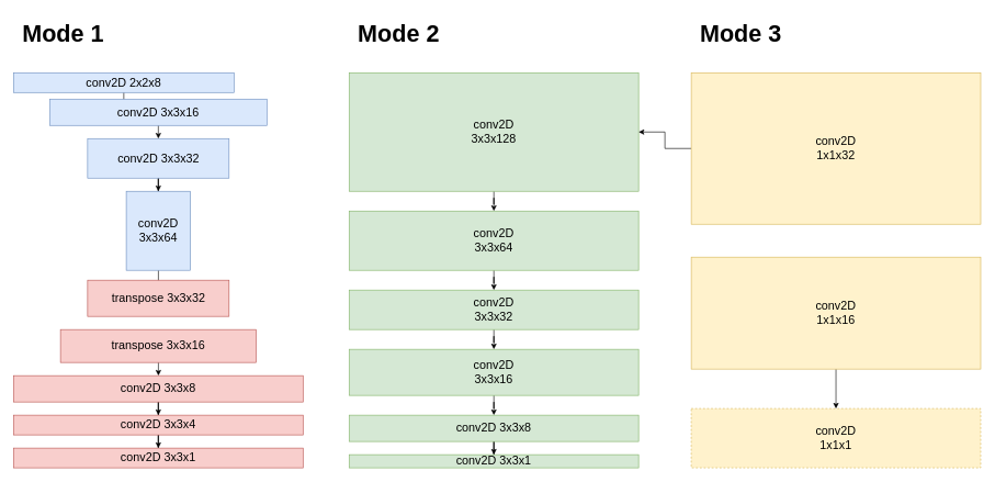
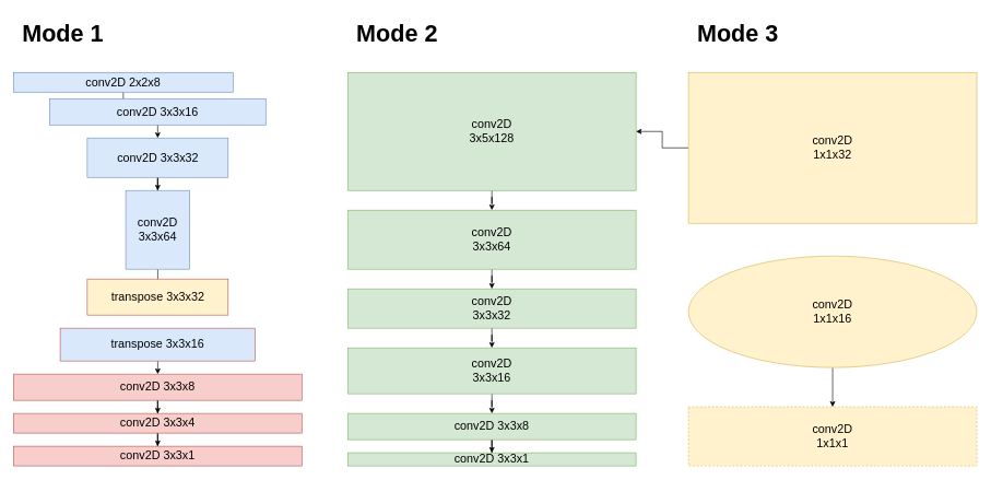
  <mxCell id="0" />
  <mxCell id="1" parent="0" />
  <mxCell id="2" style="edgeStyle=orthogonalEdgeStyle;rounded=0;orthogonalLoop=1;jettySize=auto;html=1;exitX=0.5;exitY=1;exitDx=0;exitDy=0;entryX=0.5;entryY=0;entryDx=0;entryDy=0;fontSize=18;" parent="1" source="3" target="5" edge="1"><mxGeometry relative="1" as="geometry" /></mxCell>
  <mxCell id="3" value="conv2D 2x2x8" style="rounded=0;whiteSpace=wrap;html=1;fillColor=#dae8fc;strokeColor=#6c8ebf;fontSize=18;" parent="1" vertex="1"><mxGeometry x="20" y="110" width="335" height="30" as="geometry" /></mxCell>
  <mxCell id="4" style="edgeStyle=orthogonalEdgeStyle;rounded=0;orthogonalLoop=1;jettySize=auto;html=1;exitX=0.5;exitY=1;exitDx=0;exitDy=0;entryX=0.5;entryY=0;entryDx=0;entryDy=0;fontSize=18;" parent="1" source="5" target="7" edge="1"><mxGeometry relative="1" as="geometry" /></mxCell>
  <mxCell id="5" value="conv2D 3x3x16" style="rounded=0;whiteSpace=wrap;html=1;fillColor=#dae8fc;strokeColor=#6c8ebf;fontSize=18;" parent="1" vertex="1"><mxGeometry x="75" y="150" width="330" height="40" as="geometry" /></mxCell>
  <mxCell id="6" style="edgeStyle=orthogonalEdgeStyle;rounded=0;orthogonalLoop=1;jettySize=auto;html=1;entryX=0.5;entryY=0;entryDx=0;entryDy=0;fontSize=18;" parent="1" source="7" target="9" edge="1"><mxGeometry relative="1" as="geometry" /></mxCell>
  <mxCell id="7" value="conv2D 3x3x32" style="rounded=0;whiteSpace=wrap;html=1;fillColor=#dae8fc;strokeColor=#6c8ebf;fontSize=18;" parent="1" vertex="1"><mxGeometry x="132.5" y="210" width="215" height="60" as="geometry" /></mxCell>
  <mxCell id="8" style="edgeStyle=orthogonalEdgeStyle;rounded=0;orthogonalLoop=1;jettySize=auto;html=1;entryX=0.5;entryY=0;entryDx=0;entryDy=0;fontSize=18;" parent="1" source="9" target="10" edge="1"><mxGeometry relative="1" as="geometry" /></mxCell>
  <mxCell id="9" value="conv2D&lt;br&gt;3x3x64" style="rounded=0;whiteSpace=wrap;html=1;fillColor=#dae8fc;strokeColor=#6c8ebf;fontSize=18;" parent="1" vertex="1"><mxGeometry x="191.25" y="290" width="97.5" height="120" as="geometry" /></mxCell>
- <mxCell id="10" value="&lt;font style=&quot;font-size: 18px;&quot;&gt;transpose&amp;nbsp;3x3x32&lt;/font&gt;" style="rounded=0;whiteSpace=wrap;html=1;fillColor=#f8cecc;strokeColor=#b85450;fontSize=18;" parent="1" vertex="1"><mxGeometry x="132.5" y="425" width="215" height="55" as="geometry" /></mxCell>
+ <mxCell id="10" value="&lt;font style=&quot;font-size: 18px;&quot;&gt;transpose&amp;nbsp;3x3x32&lt;/font&gt;" style="rounded=0;whiteSpace=wrap;html=1;fillColor=#fff2cc;strokeColor=#b85450;fontSize=18;" parent="1" vertex="1"><mxGeometry x="132.5" y="425" width="215" height="55" as="geometry" /></mxCell>
  <mxCell id="11" style="edgeStyle=orthogonalEdgeStyle;rounded=0;orthogonalLoop=1;jettySize=auto;html=1;entryX=0.5;entryY=0;entryDx=0;entryDy=0;fontSize=18;" parent="1" source="12" target="14" edge="1"><mxGeometry relative="1" as="geometry" /></mxCell>
- <mxCell id="12" value="&lt;font style=&quot;font-size: 18px;&quot;&gt;transpose 3x3x16&lt;/font&gt;" style="rounded=0;whiteSpace=wrap;html=1;fillColor=#f8cecc;strokeColor=#b85450;fontSize=18;" parent="1" vertex="1"><mxGeometry x="91.25" y="500" width="297.5" height="50" as="geometry" /></mxCell>
+ <mxCell id="12" value="&lt;font style=&quot;font-size: 18px;&quot;&gt;transpose 3x3x16&lt;/font&gt;" style="rounded=0;whiteSpace=wrap;html=1;fillColor=#dae8fc;strokeColor=#b85450;fontSize=18;" parent="1" vertex="1"><mxGeometry x="91.25" y="500" width="297.5" height="50" as="geometry" /></mxCell>
  <mxCell id="13" style="edgeStyle=orthogonalEdgeStyle;rounded=0;orthogonalLoop=1;jettySize=auto;html=1;entryX=0.5;entryY=0;entryDx=0;entryDy=0;fontSize=18;" parent="1" source="14" target="16" edge="1"><mxGeometry relative="1" as="geometry" /></mxCell>
  <mxCell id="14" value="conv2D 3x3x8" style="rounded=0;whiteSpace=wrap;html=1;fillColor=#f8cecc;strokeColor=#b85450;fontSize=18;" parent="1" vertex="1"><mxGeometry x="20" y="570" width="440" height="40" as="geometry" /></mxCell>
  <mxCell id="15" style="edgeStyle=orthogonalEdgeStyle;rounded=0;orthogonalLoop=1;jettySize=auto;html=1;entryX=0.5;entryY=0;entryDx=0;entryDy=0;fontSize=18;" edge="1" parent="1" source="16" target="36"><mxGeometry relative="1" as="geometry" /></mxCell>
  <mxCell id="16" value="conv2D 3x3x4" style="rounded=0;whiteSpace=wrap;html=1;fillColor=#f8cecc;strokeColor=#b85450;fontSize=18;" parent="1" vertex="1"><mxGeometry x="20" y="630" width="440" height="30" as="geometry" /></mxCell>
  <mxCell id="17" style="edgeStyle=orthogonalEdgeStyle;rounded=0;orthogonalLoop=1;jettySize=auto;html=1;entryX=0.5;entryY=0;entryDx=0;entryDy=0;fontSize=18;" parent="1" source="18" target="20" edge="1"><mxGeometry relative="1" as="geometry" /></mxCell>
- <mxCell id="18" value="&lt;font style=&quot;font-size: 18px;&quot;&gt;conv2D&lt;br&gt;3x3x128&lt;/font&gt;" style="rounded=0;whiteSpace=wrap;html=1;fillColor=#d5e8d4;strokeColor=#82b366;fontSize=18;" parent="1" vertex="1"><mxGeometry x="530" y="110" width="440" height="180" as="geometry" /></mxCell>
+ <mxCell id="18" value="&lt;font style=&quot;font-size: 18px;&quot;&gt;conv2D&lt;br&gt;3x5x128&lt;/font&gt;" style="rounded=0;whiteSpace=wrap;html=1;fillColor=#d5e8d4;strokeColor=#82b366;fontSize=18;" parent="1" vertex="1"><mxGeometry x="530" y="110" width="440" height="180" as="geometry" /></mxCell>
  <mxCell id="19" style="edgeStyle=orthogonalEdgeStyle;rounded=0;orthogonalLoop=1;jettySize=auto;html=1;entryX=0.5;entryY=0;entryDx=0;entryDy=0;fontSize=18;" parent="1" source="20" target="22" edge="1"><mxGeometry relative="1" as="geometry" /></mxCell>
  <mxCell id="20" value="&lt;font style=&quot;font-size: 18px;&quot;&gt;conv2D&lt;br&gt;3x3x64&lt;/font&gt;" style="rounded=0;whiteSpace=wrap;html=1;fillColor=#d5e8d4;strokeColor=#82b366;fontSize=18;" parent="1" vertex="1"><mxGeometry x="530" y="320" width="440" height="90" as="geometry" /></mxCell>
  <mxCell id="21" style="edgeStyle=orthogonalEdgeStyle;rounded=0;orthogonalLoop=1;jettySize=auto;html=1;fontSize=18;" parent="1" source="22" target="24" edge="1"><mxGeometry relative="1" as="geometry" /></mxCell>
  <mxCell id="22" value="&lt;font style=&quot;font-size: 18px;&quot;&gt;conv2D&lt;br&gt;3x3x32&lt;/font&gt;" style="rounded=0;whiteSpace=wrap;html=1;fillColor=#d5e8d4;strokeColor=#82b366;fontSize=18;" parent="1" vertex="1"><mxGeometry x="530" y="440" width="440" height="60" as="geometry" /></mxCell>
  <mxCell id="23" style="edgeStyle=orthogonalEdgeStyle;rounded=0;orthogonalLoop=1;jettySize=auto;html=1;entryX=0.5;entryY=0;entryDx=0;entryDy=0;fontSize=18;" parent="1" source="24" target="26" edge="1"><mxGeometry relative="1" as="geometry" /></mxCell>
  <mxCell id="24" value="&lt;font style=&quot;font-size: 18px;&quot;&gt;conv2D&lt;br&gt;3x3x16&lt;/font&gt;" style="rounded=0;whiteSpace=wrap;html=1;fillColor=#d5e8d4;strokeColor=#82b366;fontSize=18;" parent="1" vertex="1"><mxGeometry x="530" y="530" width="440" height="70" as="geometry" /></mxCell>
  <mxCell id="25" style="edgeStyle=orthogonalEdgeStyle;rounded=0;orthogonalLoop=1;jettySize=auto;html=1;entryX=0.5;entryY=0;entryDx=0;entryDy=0;fontSize=18;" parent="1" source="26" target="27" edge="1"><mxGeometry relative="1" as="geometry" /></mxCell>
  <mxCell id="26" value="&lt;font style=&quot;font-size: 18px;&quot;&gt;conv2D 3x3x8&lt;/font&gt;" style="rounded=0;whiteSpace=wrap;html=1;fillColor=#d5e8d4;strokeColor=#82b366;fontSize=18;" parent="1" vertex="1"><mxGeometry x="530" y="630" width="440" height="40" as="geometry" /></mxCell>
  <mxCell id="27" value="&lt;font style=&quot;font-size: 18px;&quot;&gt;conv2D 3x3x1&lt;/font&gt;" style="rounded=0;whiteSpace=wrap;html=1;fillColor=#d5e8d4;strokeColor=#82b366;fontSize=18;" parent="1" vertex="1"><mxGeometry x="530" y="690" width="440" height="20" as="geometry" /></mxCell>
  <mxCell id="28" style="edgeStyle=orthogonalEdgeStyle;rounded=0;orthogonalLoop=1;jettySize=auto;html=1;fontSize=18;" parent="1" source="29" target="18" edge="1"><mxGeometry relative="1" as="geometry" /></mxCell>
  <mxCell id="29" value="&lt;font style=&quot;font-size: 18px;&quot;&gt;conv2D&lt;br&gt;1x1x32&lt;/font&gt;" style="rounded=0;whiteSpace=wrap;html=1;fillColor=#fff2cc;strokeColor=#d6b656;fontSize=18;" parent="1" vertex="1"><mxGeometry x="1050" y="110" width="440" height="230" as="geometry" /></mxCell>
  <mxCell id="30" style="edgeStyle=orthogonalEdgeStyle;rounded=0;orthogonalLoop=1;jettySize=auto;html=1;entryX=0.5;entryY=0;entryDx=0;entryDy=0;fontSize=18;" parent="1" source="31" target="32" edge="1"><mxGeometry relative="1" as="geometry" /></mxCell>
- <mxCell id="31" value="&lt;font style=&quot;font-size: 18px;&quot;&gt;conv2D&lt;br&gt;1x1x16&lt;/font&gt;" style="rounded=0;whiteSpace=wrap;html=1;fillColor=#fff2cc;strokeColor=#d6b656;fontSize=18;" parent="1" vertex="1"><mxGeometry x="1050" y="390" width="440" height="170" as="geometry" /></mxCell>
+ <mxCell id="31" value="&lt;font style=&quot;font-size: 18px;&quot;&gt;conv2D&lt;br&gt;1x1x16&lt;/font&gt;" style="ellipse;whiteSpace=wrap;html=1;fillColor=#fff2cc;strokeColor=#d6b656;fontSize=18;" parent="1" vertex="1"><mxGeometry x="1050" y="390" width="440" height="170" as="geometry" /></mxCell>
  <mxCell id="32" value="&lt;font style=&quot;font-size: 18px;&quot;&gt;conv2D&lt;br&gt;1x1x1&lt;/font&gt;" style="rounded=0;whiteSpace=wrap;html=1;fillColor=#fff2cc;strokeColor=#d6b656;fontSize=18;dashed=1;" parent="1" vertex="1"><mxGeometry x="1050" y="620" width="440" height="90" as="geometry" /></mxCell>
  <mxCell id="33" value="&lt;font style=&quot;font-size: 36px;&quot;&gt;&lt;b&gt;Mode 1&lt;/b&gt;&lt;/font&gt;" style="text;html=1;align=center;verticalAlign=middle;resizable=0;points=[];autosize=1;strokeColor=none;fillColor=none;" parent="1" vertex="1"><mxGeometry x="20" y="20" width="150" height="60" as="geometry" /></mxCell>
  <mxCell id="34" value="&lt;font style=&quot;font-size: 36px;&quot;&gt;&lt;b&gt;Mode 2&lt;/b&gt;&lt;/font&gt;" style="text;html=1;align=center;verticalAlign=middle;resizable=0;points=[];autosize=1;strokeColor=none;fillColor=none;" parent="1" vertex="1"><mxGeometry x="530" y="20" width="150" height="60" as="geometry" /></mxCell>
  <mxCell id="35" value="&lt;font style=&quot;font-size: 36px;&quot;&gt;&lt;b&gt;Mode 3&lt;/b&gt;&lt;/font&gt;" style="text;html=1;align=center;verticalAlign=middle;resizable=0;points=[];autosize=1;strokeColor=none;fillColor=none;" parent="1" vertex="1"><mxGeometry x="1050" y="20" width="150" height="60" as="geometry" /></mxCell>
  <mxCell id="36" value="conv2D 3x3x1" style="rounded=0;whiteSpace=wrap;html=1;fillColor=#f8cecc;strokeColor=#b85450;fontSize=18;" vertex="1" parent="1"><mxGeometry x="20" y="680" width="440" height="30" as="geometry" /></mxCell>
